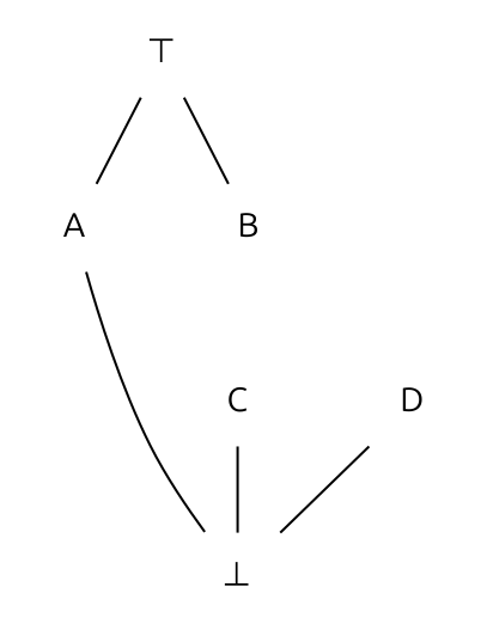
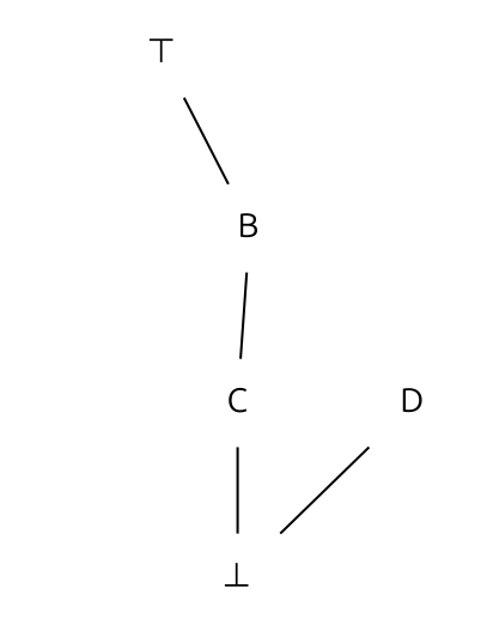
  graph {
    fontname=Ubuntu
    height=1
    node [fontname=Ubuntu shape=plaintext]
    edge [fontname=Ubuntu]
    n1 [label="⊤"]
-   A
    B
    n4 [label="⊥"]
    C
    D
-   n1 -- A
    n1 -- B
-   A -- n4
+   B -- C
    C -- n4
    D -- n4
  }
